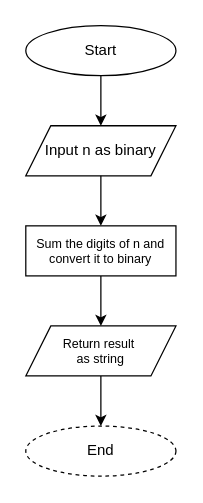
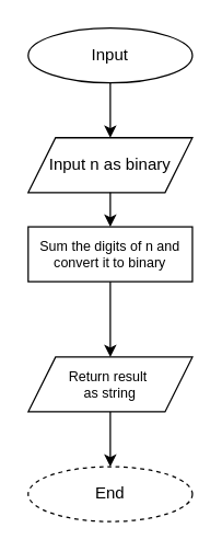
  <mxCell id="0" />
  <mxCell id="1" parent="0" />
- <mxCell id="2" value="Start" style="ellipse;whiteSpace=wrap;html=1;" parent="1" vertex="1"><mxGeometry x="20" y="20" width="120" height="40" as="geometry" /></mxCell>
+ <mxCell id="2" value="Input" style="ellipse;whiteSpace=wrap;html=1;" parent="1" vertex="1"><mxGeometry x="20" y="20" width="120" height="40" as="geometry" /></mxCell>
  <mxCell id="3" value="Input n as binary" style="shape=parallelogram;perimeter=parallelogramPerimeter;whiteSpace=wrap;html=1;fixedSize=1;size=20;" parent="1" vertex="1"><mxGeometry x="20" y="100" width="120" height="40" as="geometry" /></mxCell>
  <mxCell id="4" value="" style="endArrow=classic;html=1;rounded=0;exitX=0.5;exitY=1;exitDx=0;exitDy=0;" parent="1" source="2" target="3" edge="1"><mxGeometry width="50" height="50" relative="1" as="geometry"><mxPoint x="0" y="300" as="sourcePoint" /><mxPoint x="50" y="250" as="targetPoint" /></mxGeometry></mxCell>
  <mxCell id="5" value="" style="endArrow=classic;html=1;rounded=0;exitX=0.5;exitY=1;exitDx=0;exitDy=0;entryX=0.5;entryY=0;entryDx=0;entryDy=0;" parent="1" source="3" target="6" edge="1"><mxGeometry width="50" height="50" relative="1" as="geometry"><mxPoint x="90" y="70" as="sourcePoint" /><mxPoint x="80" y="180" as="targetPoint" /></mxGeometry></mxCell>
- <mxCell id="6" value="Sum the digits of n and convert it to binary" style="rounded=0;whiteSpace=wrap;html=1;fontSize=10;" parent="1" vertex="1"><mxGeometry x="20" y="180" width="120" height="40" as="geometry" /></mxCell>
+ <mxCell id="6" value="Sum the digits of n and convert it to binary" style="rounded=0;whiteSpace=wrap;html=1;fontSize=10;" parent="1" vertex="1"><mxGeometry x="20" y="165" width="120" height="40" as="geometry" /></mxCell>
  <mxCell id="7" value="" style="endArrow=classic;html=1;rounded=0;exitX=0.5;exitY=1;exitDx=0;exitDy=0;entryX=0.5;entryY=0;entryDx=0;entryDy=0;" parent="1" source="6" target="8" edge="1"><mxGeometry width="50" height="50" relative="1" as="geometry"><mxPoint x="90" y="150" as="sourcePoint" /><mxPoint x="80" y="260" as="targetPoint" /></mxGeometry></mxCell>
  <mxCell id="8" value="Return result&amp;nbsp;&lt;div&gt;as string&lt;/div&gt;" style="shape=parallelogram;perimeter=parallelogramPerimeter;whiteSpace=wrap;html=1;fixedSize=1;size=20;fontSize=10;" parent="1" vertex="1"><mxGeometry x="20" y="260" width="120" height="40" as="geometry" /></mxCell>
  <mxCell id="9" value="End" style="ellipse;whiteSpace=wrap;html=1;dashed=1;" parent="1" vertex="1"><mxGeometry x="20" y="340" width="120" height="40" as="geometry" /></mxCell>
  <mxCell id="10" value="" style="endArrow=classic;html=1;rounded=0;exitX=0.5;exitY=1;exitDx=0;exitDy=0;entryX=0.5;entryY=0;entryDx=0;entryDy=0;" parent="1" source="8" target="9" edge="1"><mxGeometry width="50" height="50" relative="1" as="geometry"><mxPoint x="319" y="130" as="sourcePoint" /><mxPoint x="359" y="130" as="targetPoint" /></mxGeometry></mxCell>
